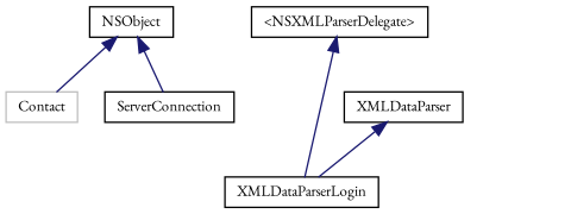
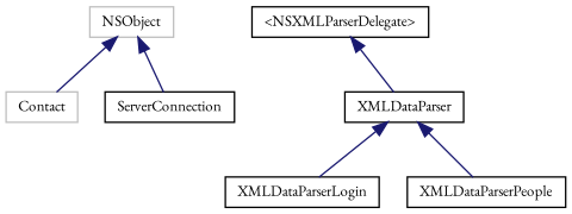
  digraph {
    fontname="EB Garamond"
    rankdir=TB
    node [color=black fillcolor=white fontname="EB Garamond" fontsize=10 shape=record style=filled]
    edge [color=midnightblue dir=back fontname="EB Garamond" fontsize=10 labelfontname=Helvetica labelfontsize=10 style=solid]
-   n1 [height=0.2 label=NSObject width=0.4]
+   n1 [color=grey75 height=0.2 label=NSObject width=0.4]
    n2 [color=grey75 height=0.2 label=Contact width=0.4]
    n3 [height=0.2 label=ServerConnection width=0.4]
    n4 [height=0.2 label=XMLDataParser width=0.4]
    n5 [height=0.2 label=XMLDataParserLogin width=0.4]
+   n6 [height=0.2 label=XMLDataParserPeople width=0.4]
    n7 [height=0.2 label="\<NSXMLParserDelegate\>" width=0.4]
    n1 -> n2
    n1 -> n3
    n4 -> n5
-   n7 -> n5
+   n4 -> n6
+   n7 -> n4
  }
